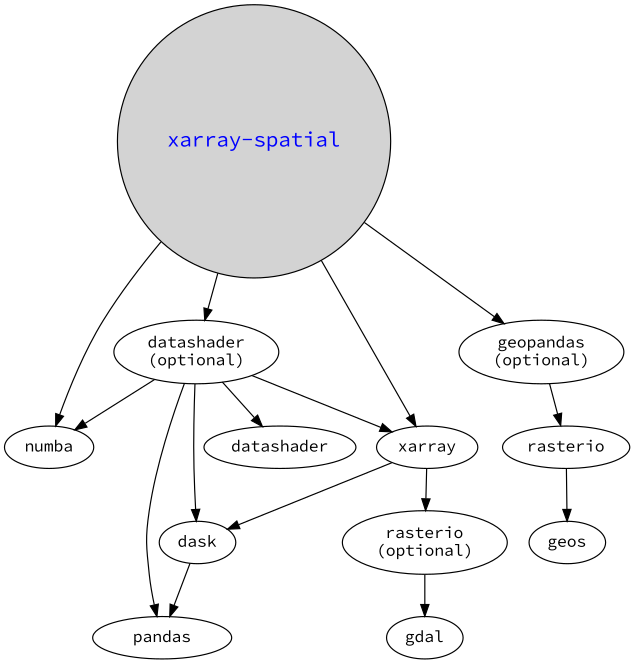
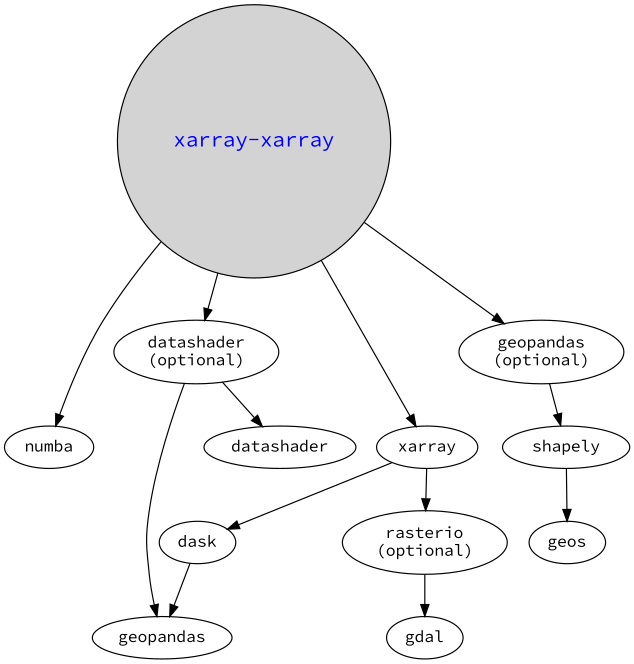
  digraph {
    fontname="Source Code Pro"
    node [fontname="Source Code Pro"]
    edge [fontname="Source Code Pro"]
-   "xarray-spatial" [fontcolor=blue fontsize=18 shape=circle style=filled width=0.5]
+   "xarray-spatial" [fontcolor=blue fontsize=18 shape=circle style=filled width=0.5 label="xarray-xarray"]
    "datashader\n(optional)"
    numba
    xarray
    "geopandas\n(optional)"
    dask
-   pandas
+   pandas [label=geopandas]
    n8 [label=datashader]
    "rasterio\n(optional)"
-   shapely [label=rasterio]
+   shapely
    gdal
    geos
    "xarray-spatial" -> "datashader\n(optional)"
    "xarray-spatial" -> numba
    "xarray-spatial" -> xarray
    "xarray-spatial" -> "geopandas\n(optional)"
-   "datashader\n(optional)" -> numba
-   "datashader\n(optional)" -> xarray
-   "datashader\n(optional)" -> dask
    "datashader\n(optional)" -> pandas
    "datashader\n(optional)" -> n8
    xarray -> dask
    xarray -> "rasterio\n(optional)"
    "geopandas\n(optional)" -> shapely
    dask -> pandas
    "rasterio\n(optional)" -> gdal
    shapely -> geos
  }
